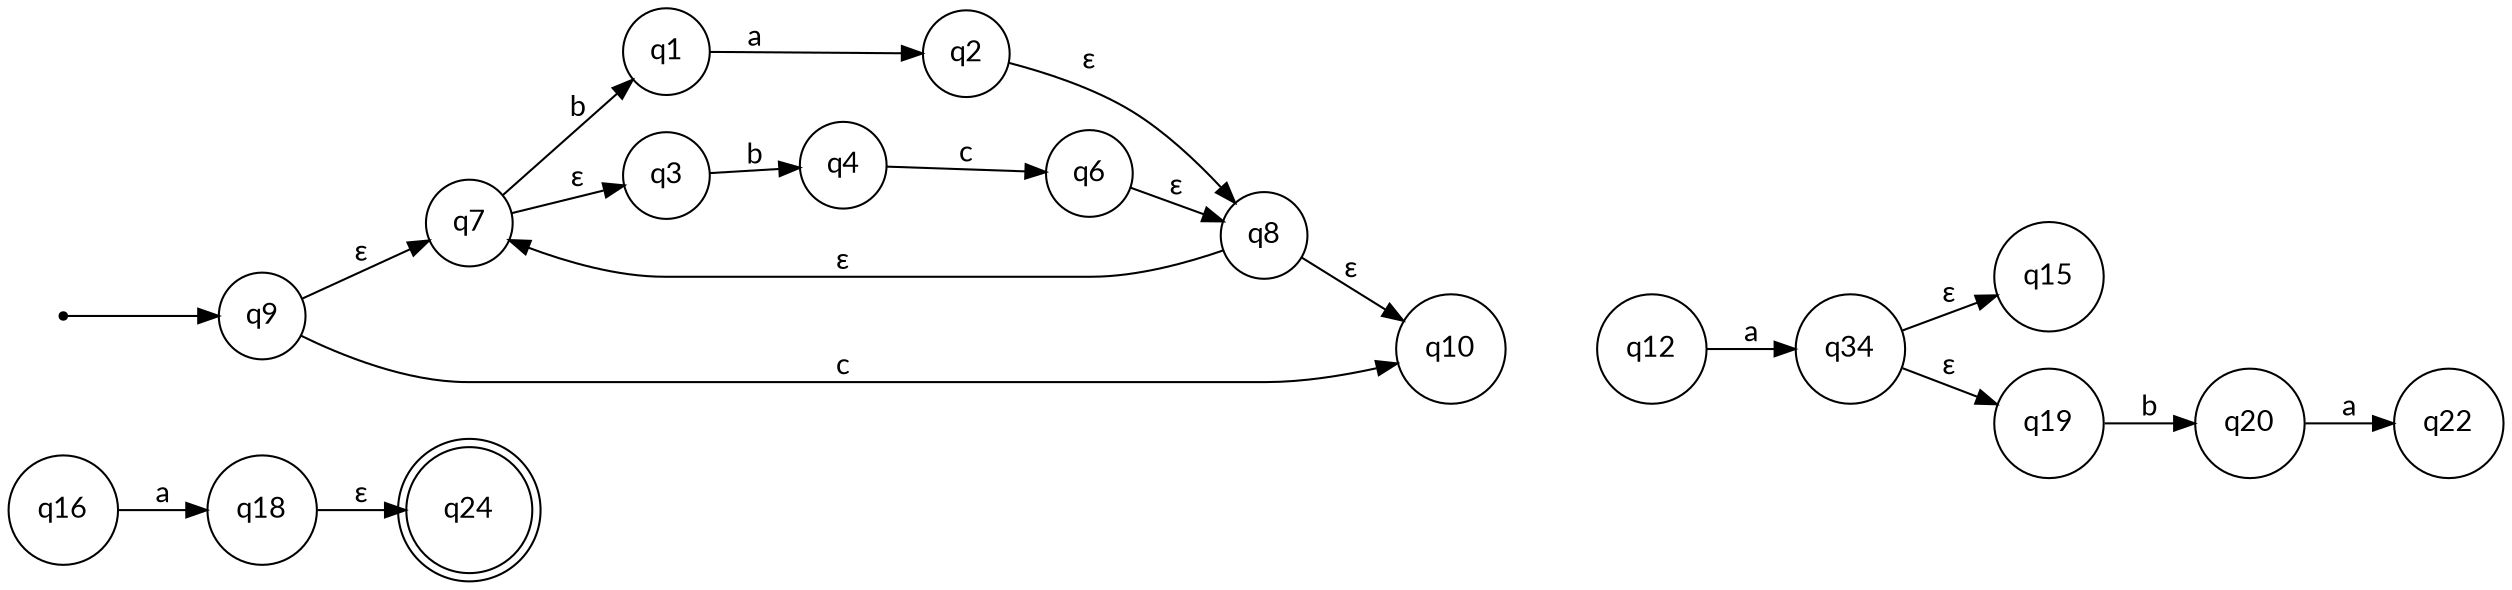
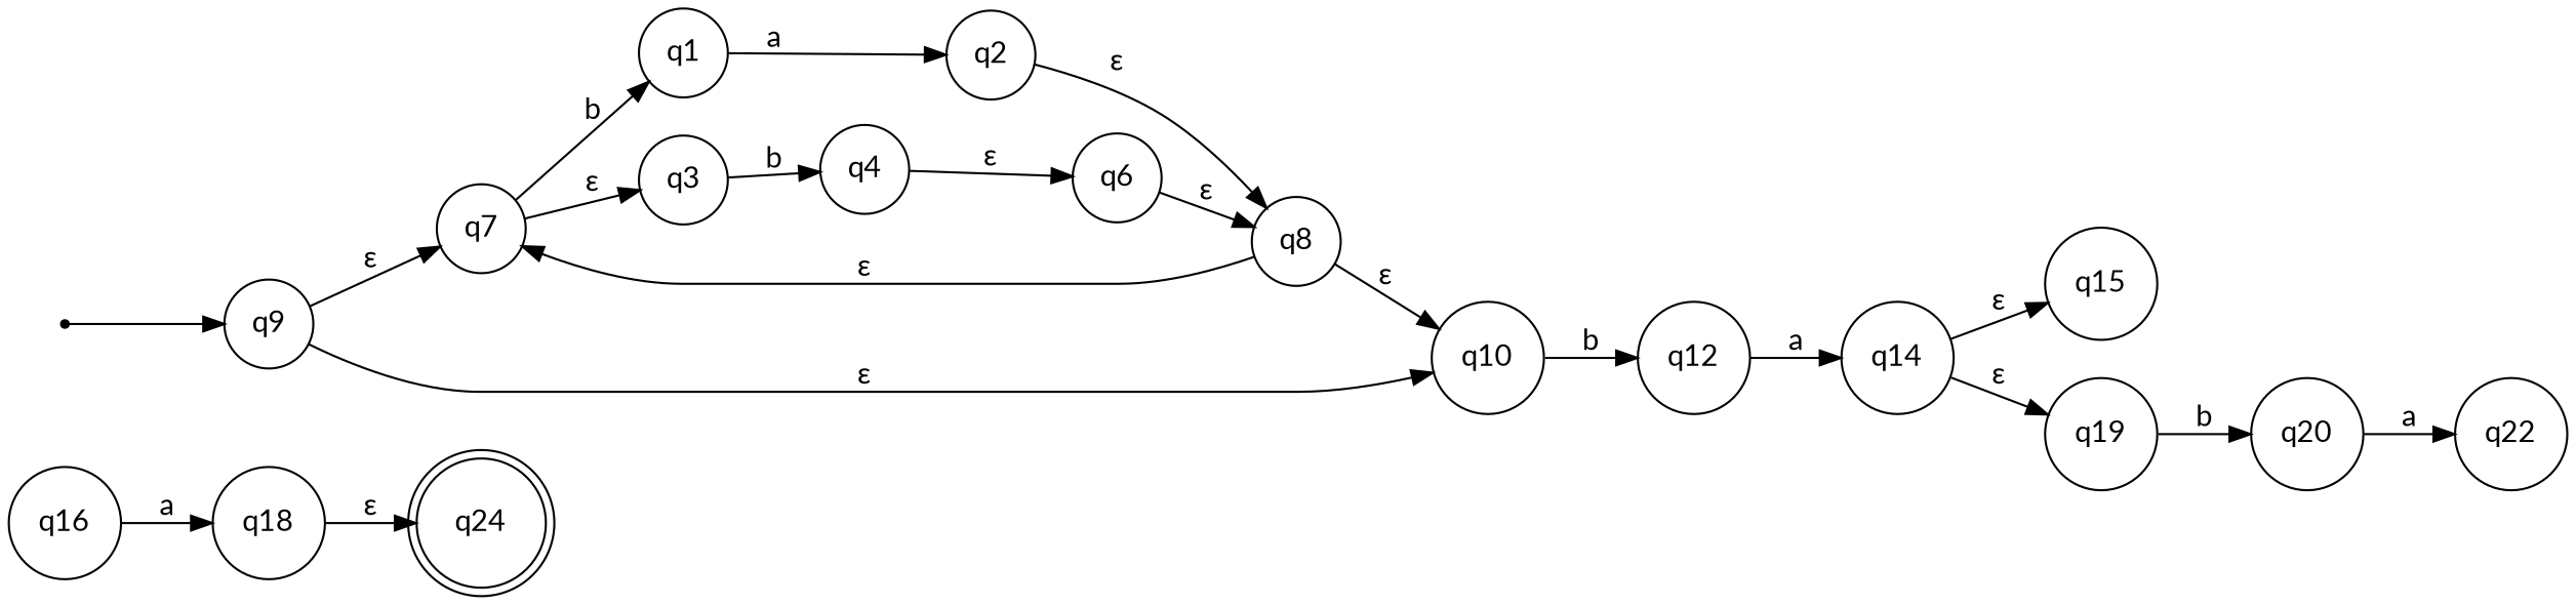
  digraph {
    fontname=Lato
    rankdir=LR
    node [fontname=Lato shape=circle]
    edge [fontname=Lato]
    q24 [shape=doublecircle]
    qi [shape=point]
    q9
    q7
    q10
    q1
    q3
    q12
    q2
    q8
    q4
    q6
-   q14 [label=q34]
+   q14
    q15
    q19
    q20
    q16
    q18
    q22
    qi -> q9
    q9 -> q7 [label="ε"]
-   q9 -> q10 [label=c]
+   q9 -> q10 [label="ε"]
    q7 -> q1 [label=b]
    q7 -> q3 [label="ε"]
+   q10 -> q12 [label=b]
    q1 -> q2 [label=a]
    q3 -> q4 [label=b]
    q12 -> q14 [label=a]
    q2 -> q8 [label="ε"]
    q8 -> q7 [label="ε"]
    q8 -> q10 [label="ε"]
-   q4 -> q6 [label=c]
+   q4 -> q6 [label="ε"]
    q6 -> q8 [label="ε"]
    q14 -> q15 [label="ε"]
    q14 -> q19 [label="ε"]
    q19 -> q20 [label=b]
    q20 -> q22 [label=a]
    q16 -> q18 [label=a]
    q18 -> q24 [label="ε"]
  }
